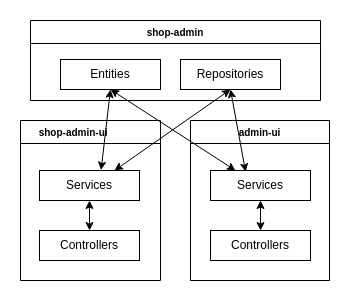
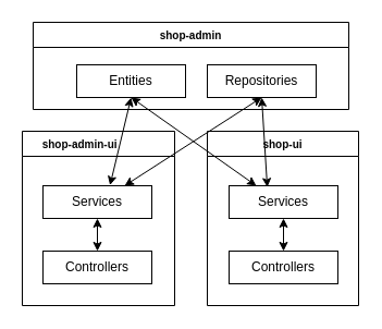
  <mxCell id="0" />
  <mxCell id="1" parent="0" />
  <mxCell id="2" value="shop-admin" style="swimlane;fontSize=10;" vertex="1" parent="1"><mxGeometry x="30" y="20" width="290" height="80" as="geometry" /></mxCell>
- <mxCell id="3" value="Repositories" style="rounded=0;whiteSpace=wrap;html=1;" vertex="1" parent="2"><mxGeometry x="150" y="39" width="100" height="30" as="geometry" /></mxCell>
- <mxCell id="4" value="Entities" style="rounded=0;whiteSpace=wrap;html=1;" vertex="1" parent="2"><mxGeometry x="30" y="39" width="100" height="30" as="geometry" /></mxCell>
+ <mxCell id="3" value="Repositories" style="rounded=0;whiteSpace=wrap;html=1;" vertex="1" parent="2"><mxGeometry x="160" y="39" width="100" height="30" as="geometry" /></mxCell>
+ <mxCell id="4" value="Entities" style="rounded=0;whiteSpace=wrap;html=1;" vertex="1" parent="2"><mxGeometry x="40" y="39" width="100" height="30" as="geometry" /></mxCell>
  <mxCell id="5" value="      shop-admin-ui" style="swimlane;align=left;fontSize=10;strokeWidth=1;swimlaneLine=1;strokeColor=#000000;fillColor=#ffffff;" vertex="1" parent="1"><mxGeometry x="20" y="120" width="140" height="160" as="geometry"><mxRectangle x="30" y="140" width="120" height="23" as="alternateBounds" /></mxGeometry></mxCell>
  <mxCell id="6" value="Services" style="rounded=0;whiteSpace=wrap;html=1;" vertex="1" parent="5"><mxGeometry x="19" y="50" width="100" height="30" as="geometry" /></mxCell>
  <mxCell id="7" value="Controllers" style="rounded=0;whiteSpace=wrap;html=1;" vertex="1" parent="5"><mxGeometry x="19" y="110" width="100" height="30" as="geometry" /></mxCell>
  <mxCell id="8" value="" style="endArrow=classic;startArrow=classic;html=1;entryX=0.5;entryY=1;entryDx=0;entryDy=0;" edge="1" parent="5" target="6"><mxGeometry width="50" height="50" relative="1" as="geometry"><mxPoint x="69" y="110" as="sourcePoint" /><mxPoint x="119" y="60" as="targetPoint" /></mxGeometry></mxCell>
- <mxCell id="9" value="admin-ui" style="swimlane;align=center;fontSize=10;" vertex="1" parent="1"><mxGeometry x="190" y="120" width="139" height="160" as="geometry"><mxRectangle x="200" y="140" width="70" height="23" as="alternateBounds" /></mxGeometry></mxCell>
+ <mxCell id="9" value="shop-ui" style="swimlane;align=center;fontSize=10;" vertex="1" parent="1"><mxGeometry x="190" y="120" width="139" height="160" as="geometry"><mxRectangle x="200" y="140" width="70" height="23" as="alternateBounds" /></mxGeometry></mxCell>
  <mxCell id="10" value="Services" style="rounded=0;whiteSpace=wrap;html=1;" vertex="1" parent="9"><mxGeometry x="20" y="50" width="100" height="30" as="geometry" /></mxCell>
  <mxCell id="11" value="Controllers" style="rounded=0;whiteSpace=wrap;html=1;" vertex="1" parent="9"><mxGeometry x="20" y="110" width="100" height="30" as="geometry" /></mxCell>
  <mxCell id="12" value="" style="endArrow=classic;startArrow=classic;html=1;entryX=0.5;entryY=1;entryDx=0;entryDy=0;" edge="1" parent="9" target="10"><mxGeometry width="50" height="50" relative="1" as="geometry"><mxPoint x="70" y="110" as="sourcePoint" /><mxPoint x="120" y="60" as="targetPoint" /></mxGeometry></mxCell>
  <mxCell id="13" value="" style="endArrow=classic;html=1;exitX=0.5;exitY=1;exitDx=0;exitDy=0;entryX=0.75;entryY=0;entryDx=0;entryDy=0;startArrow=classic;startFill=1;" edge="1" parent="1" source="3" target="6"><mxGeometry width="50" height="50" relative="1" as="geometry"><mxPoint x="30" y="350" as="sourcePoint" /><mxPoint x="80" y="300" as="targetPoint" /></mxGeometry></mxCell>
  <mxCell id="14" value="" style="endArrow=classic;html=1;entryX=0.25;entryY=0;entryDx=0;entryDy=0;exitX=0.5;exitY=1;exitDx=0;exitDy=0;startArrow=classic;startFill=1;" edge="1" parent="1" source="4" target="10"><mxGeometry width="50" height="50" relative="1" as="geometry"><mxPoint x="100" y="90" as="sourcePoint" /><mxPoint x="134" y="180" as="targetPoint" /></mxGeometry></mxCell>
  <mxCell id="15" value="" style="endArrow=classic;html=1;exitX=0.5;exitY=1;exitDx=0;exitDy=0;entryX=0.351;entryY=0.043;entryDx=0;entryDy=0;startArrow=classic;startFill=1;entryPerimeter=0;" edge="1" parent="1" source="3" target="10"><mxGeometry width="50" height="50" relative="1" as="geometry"><mxPoint x="30" y="350" as="sourcePoint" /><mxPoint x="80" y="300" as="targetPoint" /></mxGeometry></mxCell>
  <mxCell id="16" value="" style="endArrow=classic;html=1;exitX=0.5;exitY=1;exitDx=0;exitDy=0;entryX=0.616;entryY=-0.014;entryDx=0;entryDy=0;startArrow=classic;startFill=1;entryPerimeter=0;" edge="1" parent="1" source="4" target="6"><mxGeometry width="50" height="50" relative="1" as="geometry"><mxPoint x="30" y="350" as="sourcePoint" /><mxPoint x="80" y="300" as="targetPoint" /></mxGeometry></mxCell>
